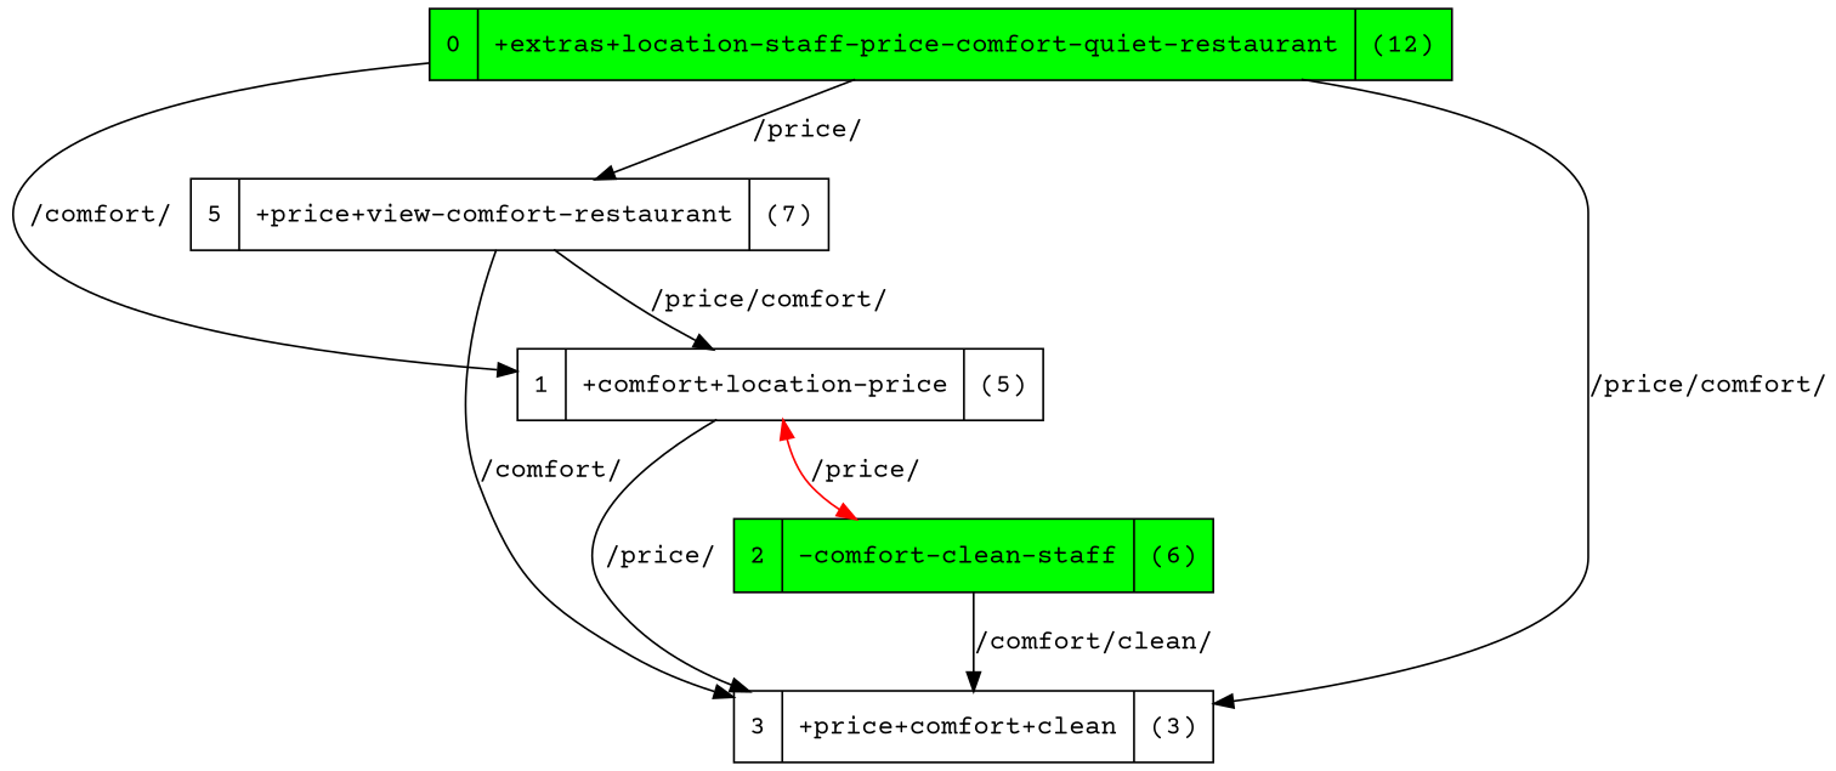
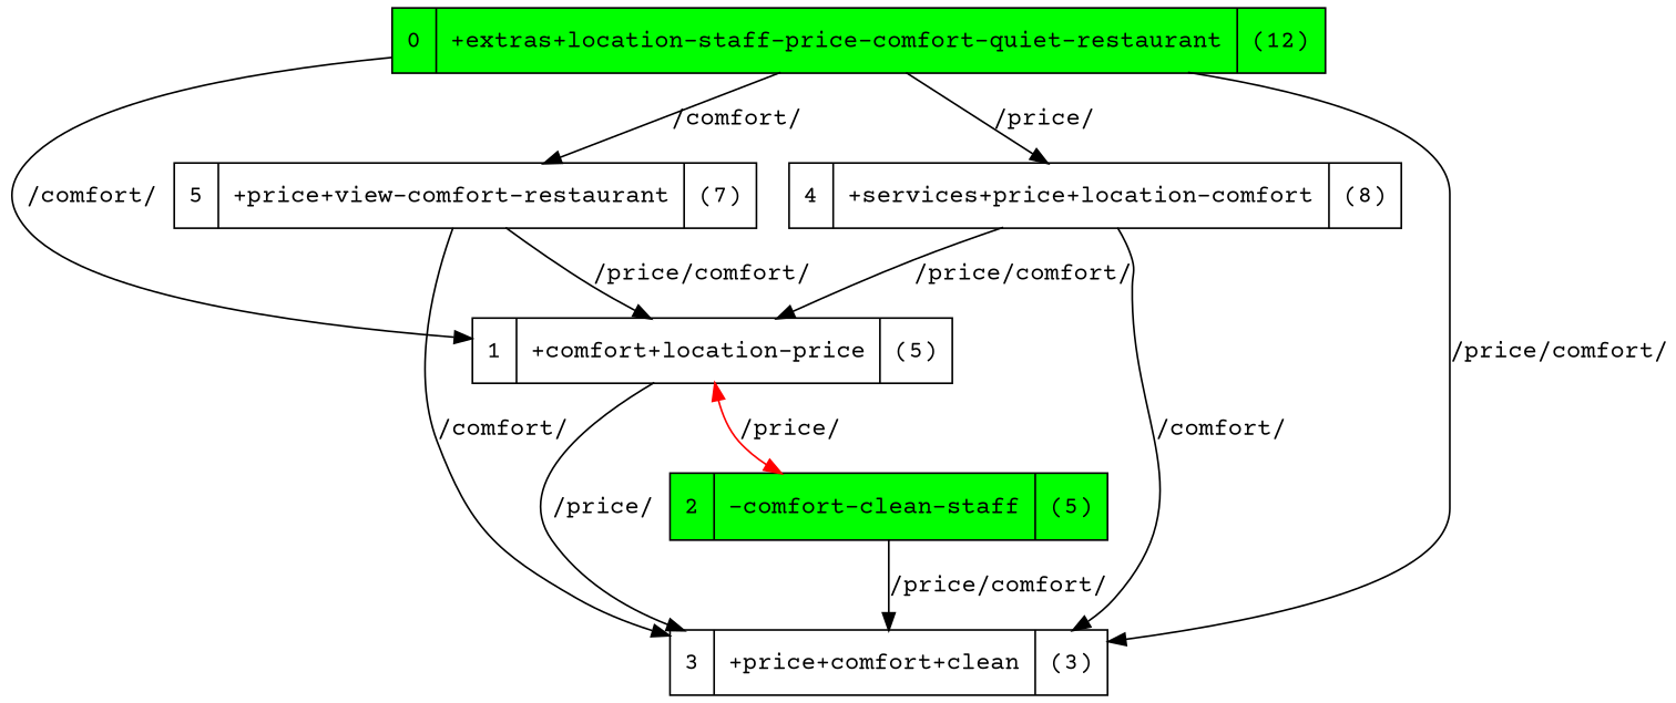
  strict digraph {
    fontname="Courier Prime"
    node [fontname="Courier Prime" shape=record]
    edge [fontname="Courier Prime"]
    n1 [label="1 | +comfort+location-price| (5)"]
    n2 [label="3 | +price+comfort+clean| (3)"]
-   n3 [fillcolor=green label="2 | -comfort-clean-staff| (6)" style=filled]
+   n3 [fillcolor=green label="2 | -comfort-clean-staff| (5)" style=filled]
    n4 [fillcolor=green label="0 | +extras+location-staff-price-comfort-quiet-restaurant| (12)" style=filled]
    n5 [label="5 | +price+view-comfort-restaurant| (7)"]
+   n6 [label="4 | +services+price+location-comfort| (8)"]
    n1 -> n2 [label="/price/"]
    n1 -> n3 [color=red dir=both label="/price/"]
    n3 -> n1 [color=transparent]
-   n3 -> n2 [label="/comfort/clean/"]
+   n3 -> n2 [label="/price/comfort/"]
    n4 -> n1 [label="/comfort/"]
    n4 -> n2 [label="/price/comfort/"]
-   n4 -> n5 [label="/price/"]
+   n4 -> n5 [label="/comfort/"]
+   n4 -> n6 [label="/price/"]
    n5 -> n1 [label="/price/comfort/"]
    n5 -> n2 [label="/comfort/"]
+   n6 -> n1 [label="/price/comfort/"]
+   n6 -> n2 [label="/comfort/"]
  }
